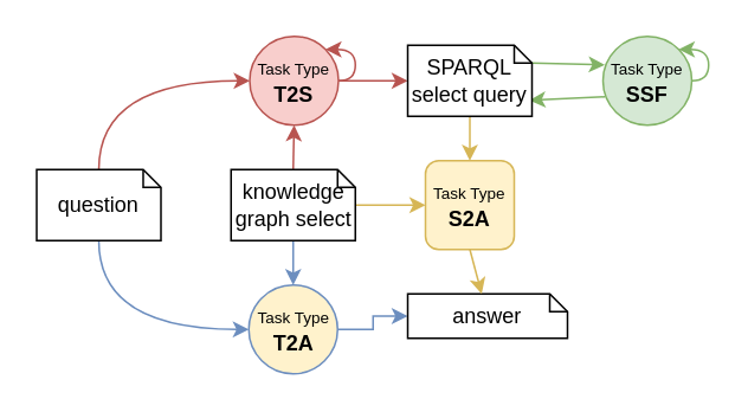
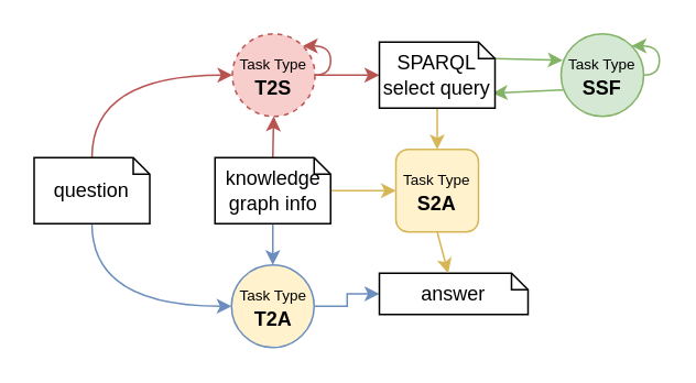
  <mxCell id="0" />
  <mxCell id="1" parent="0" />
  <mxCell id="2" style="edgeStyle=orthogonalEdgeStyle;rounded=0;orthogonalLoop=1;jettySize=auto;html=1;fillColor=#f8cecc;strokeColor=#b85450;exitX=0.5;exitY=0;exitDx=0;exitDy=0;exitPerimeter=0;entryX=0.5;entryY=1;entryDx=0;entryDy=0;" parent="1" source="11" target="16" edge="1"><mxGeometry relative="1" as="geometry"><mxPoint x="164.5" y="75" as="targetPoint" /><Array as="points" /></mxGeometry></mxCell>
  <mxCell id="3" style="edgeStyle=orthogonalEdgeStyle;rounded=0;orthogonalLoop=1;jettySize=auto;html=1;entryX=0.5;entryY=0;entryDx=0;entryDy=0;exitX=0.5;exitY=1;exitDx=0;exitDy=0;fillColor=#dae8fc;strokeColor=#6c8ebf;exitPerimeter=0;" parent="1" source="11" target="17" edge="1"><mxGeometry relative="1" as="geometry"><Array as="points" /><mxPoint x="164.5" y="155" as="targetPoint" /></mxGeometry></mxCell>
  <mxCell id="4" style="rounded=0;orthogonalLoop=1;jettySize=auto;html=1;entryX=0.5;entryY=0;entryDx=0;entryDy=0;fillColor=#fff2cc;strokeColor=#d6b656;exitX=0.5;exitY=1;exitDx=0;exitDy=0;exitPerimeter=0;entryPerimeter=0;" parent="1" source="13" target="20" edge="1"><mxGeometry relative="1" as="geometry"><mxPoint x="260.5" y="85" as="sourcePoint" /><mxPoint x="412" y="90" as="targetPoint" /></mxGeometry></mxCell>
  <mxCell id="5" style="rounded=0;orthogonalLoop=1;jettySize=auto;html=1;fillColor=#d5e8d4;strokeColor=#82b366;exitX=0;exitY=0;exitDx=70;exitDy=10;exitPerimeter=0;entryX=0.02;entryY=0.32;entryDx=0;entryDy=0;entryPerimeter=0;" parent="1" source="13" target="19" edge="1"><mxGeometry relative="1" as="geometry"><mxPoint x="309.5" y="65" as="sourcePoint" /><mxPoint x="339" y="46.5" as="targetPoint" /></mxGeometry></mxCell>
  <mxCell id="6" style="edgeStyle=orthogonalEdgeStyle;rounded=0;orthogonalLoop=1;jettySize=auto;html=1;entryX=0;entryY=0.5;entryDx=0;entryDy=0;exitX=0.5;exitY=1;exitDx=0;exitDy=0;fillColor=#dae8fc;strokeColor=#6c8ebf;exitPerimeter=0;curved=1;" parent="1" source="12" target="17" edge="1"><mxGeometry relative="1" as="geometry"><mxPoint x="143.75" y="165" as="targetPoint" /></mxGeometry></mxCell>
  <mxCell id="7" style="edgeStyle=orthogonalEdgeStyle;rounded=0;orthogonalLoop=1;jettySize=auto;html=1;entryX=0;entryY=0.5;entryDx=0;entryDy=0;fillColor=#f8cecc;strokeColor=#b85450;entryPerimeter=0;exitX=1;exitY=0.5;exitDx=0;exitDy=0;" parent="1" source="16" target="13" edge="1"><mxGeometry relative="1" as="geometry"><mxPoint x="185.25" y="65" as="sourcePoint" /><mxPoint x="222" y="65" as="targetPoint" /></mxGeometry></mxCell>
  <mxCell id="8" style="edgeStyle=orthogonalEdgeStyle;rounded=0;orthogonalLoop=1;jettySize=auto;html=1;entryX=0;entryY=0.5;entryDx=0;entryDy=0;exitX=0.5;exitY=0;exitDx=0;exitDy=0;fillColor=#f8cecc;strokeColor=#b85450;exitPerimeter=0;curved=1;" parent="1" source="12" target="16" edge="1"><mxGeometry relative="1" as="geometry"><mxPoint x="143.75" y="65" as="targetPoint" /></mxGeometry></mxCell>
  <mxCell id="9" style="edgeStyle=orthogonalEdgeStyle;rounded=0;orthogonalLoop=1;jettySize=auto;html=1;entryX=0;entryY=0.5;entryDx=0;entryDy=0;fillColor=#dae8fc;strokeColor=#6c8ebf;entryPerimeter=0;exitX=1;exitY=0.5;exitDx=0;exitDy=0;" parent="1" source="17" target="14" edge="1"><mxGeometry relative="1" as="geometry"><mxPoint x="185.25" y="165" as="sourcePoint" /></mxGeometry></mxCell>
  <mxCell id="10" style="rounded=0;orthogonalLoop=1;jettySize=auto;html=1;entryX=0.979;entryY=0.773;entryDx=0;entryDy=0;fillColor=#d5e8d4;strokeColor=#82b366;entryPerimeter=0;exitX=0.02;exitY=0.68;exitDx=0;exitDy=0;exitPerimeter=0;" parent="1" source="19" target="13" edge="1"><mxGeometry relative="1" as="geometry"><mxPoint x="339" y="63.5" as="sourcePoint" /><mxPoint x="260.5" y="45" as="targetPoint" /></mxGeometry></mxCell>
- <mxCell id="11" value="knowledge graph select" style="shape=note;size=10;whiteSpace=wrap;html=1;" parent="1" vertex="1"><mxGeometry x="129.5" y="95" width="70" height="40" as="geometry" /></mxCell>
+ <mxCell id="11" value="knowledge graph info" style="shape=note;size=10;whiteSpace=wrap;html=1;" parent="1" vertex="1"><mxGeometry x="129.5" y="95" width="70" height="40" as="geometry" /></mxCell>
  <mxCell id="12" value="question" style="shape=note;size=10;whiteSpace=wrap;html=1;" parent="1" vertex="1"><mxGeometry x="20" y="95" width="70" height="40" as="geometry" /></mxCell>
  <mxCell id="13" value="SPARQL&lt;br&gt;select query" style="shape=note;size=10;whiteSpace=wrap;html=1;points=[[0,0,0,0,0],[0,0,0,30,0],[0,0,0,60,0],[0,0,0,65,5],[0,0,0,70,10],[0,0,0,70,25],[0,0.5,0,0,0],[0,1,0,0,0],[0.5,0,0,0,0],[0.5,1,0,0,0],[1,0.5,0,0,0],[1,0.78,0,0,0],[1,1,0,0,0]];" parent="1" vertex="1"><mxGeometry x="229" y="25" width="70" height="40" as="geometry" /></mxCell>
  <mxCell id="14" value="answer" style="shape=note;size=10;whiteSpace=wrap;html=1;" parent="1" vertex="1"><mxGeometry x="229" y="165" width="90" height="25" as="geometry" /></mxCell>
  <mxCell id="15" style="edgeStyle=orthogonalEdgeStyle;rounded=0;orthogonalLoop=1;jettySize=auto;html=1;entryX=1;entryY=0;entryDx=0;entryDy=0;exitX=1;exitY=0.5;exitDx=0;exitDy=0;curved=1;fillColor=#f8cecc;strokeColor=#b85450;" parent="1" source="16" target="16" edge="1"><mxGeometry relative="1" as="geometry"><mxPoint x="199.5" y="11" as="targetPoint" /><Array as="points"><mxPoint x="199.5" y="45" /><mxPoint x="199.5" y="27" /></Array></mxGeometry></mxCell>
- <mxCell id="16" value="&lt;font style=&quot;font-size: 9px;&quot;&gt;Task Type&lt;/font&gt;&lt;br&gt;&lt;b&gt;T2S&lt;/b&gt;" style="ellipse;whiteSpace=wrap;html=1;aspect=fixed;fillColor=#f8cecc;strokeColor=#b85450;" parent="1" vertex="1"><mxGeometry x="140" y="20" width="50" height="50" as="geometry" /></mxCell>
+ <mxCell id="16" value="&lt;font style=&quot;font-size: 9px;&quot;&gt;Task Type&lt;/font&gt;&lt;br&gt;&lt;b&gt;T2S&lt;/b&gt;" style="ellipse;whiteSpace=wrap;html=1;aspect=fixed;fillColor=#f8cecc;strokeColor=#b85450;dashed=1;" parent="1" vertex="1"><mxGeometry x="140" y="20" width="50" height="50" as="geometry" /></mxCell>
  <mxCell id="17" value="&lt;font style=&quot;font-size: 9px;&quot;&gt;Task Type&lt;/font&gt;&lt;br&gt;&lt;b&gt;T2A&lt;/b&gt;" style="ellipse;whiteSpace=wrap;html=1;aspect=fixed;fillColor=#fff2cc;strokeColor=#6c8ebf;" parent="1" vertex="1"><mxGeometry x="139.5" y="160" width="50" height="50" as="geometry" /></mxCell>
  <mxCell id="18" style="edgeStyle=orthogonalEdgeStyle;rounded=0;orthogonalLoop=1;jettySize=auto;html=1;entryX=1;entryY=0;entryDx=0;entryDy=0;exitX=1;exitY=0.5;exitDx=0;exitDy=0;curved=1;fillColor=#d5e8d4;strokeColor=#82b366;" parent="1" source="19" target="19" edge="1"><mxGeometry relative="1" as="geometry"><mxPoint x="398.5" y="11" as="targetPoint" /><Array as="points"><mxPoint x="398.5" y="45" /><mxPoint x="398.5" y="27" /></Array></mxGeometry></mxCell>
  <mxCell id="19" value="&lt;font style=&quot;font-size: 9px;&quot;&gt;Task Type&lt;/font&gt;&lt;br&gt;&lt;b&gt;SSF&lt;/b&gt;" style="ellipse;whiteSpace=wrap;html=1;aspect=fixed;fillColor=#d5e8d4;strokeColor=#82b366;points=[[0,0,0,0,0],[0,0.5,0,0,0],[0,1,0,0,0],[0.02,0.32,0,0,0],[0.02,0.68,0,0,0],[0.5,0,0,0,0],[0.5,1,0,0,0],[1,0,0,0,0],[1,0.5,0,0,0],[1,1,0,0,0]];" parent="1" vertex="1"><mxGeometry x="339" y="20" width="50" height="50" as="geometry" /></mxCell>
  <mxCell id="20" value="&lt;font style=&quot;font-size: 9px;&quot;&gt;Task Type&lt;/font&gt;&lt;br&gt;&lt;b&gt;S2A&lt;/b&gt;" style="whiteSpace=wrap;html=1;aspect=fixed;fillColor=#fff2cc;strokeColor=#d6b656;points=[[0,0,0,0,0],[0,0.5,0,0,0],[0,1,0,0,0],[0.02,0.32,0,0,0],[0.02,0.68,0,0,0],[0.5,0,0,0,0],[0.5,1,0,0,0],[1,0,0,0,0],[1,0.5,0,0,0],[1,1,0,0,0]];rounded=1;" parent="1" vertex="1"><mxGeometry x="239" y="90" width="50" height="50" as="geometry" /></mxCell>
  <mxCell id="21" style="rounded=0;orthogonalLoop=1;jettySize=auto;html=1;fillColor=#fff2cc;strokeColor=#d6b656;exitX=0.5;exitY=1;exitDx=0;exitDy=0;exitPerimeter=0;" parent="1" source="20" target="14" edge="1"><mxGeometry relative="1" as="geometry"><mxPoint x="274" y="75" as="sourcePoint" /><mxPoint x="274" y="100" as="targetPoint" /></mxGeometry></mxCell>
  <mxCell id="22" style="rounded=0;orthogonalLoop=1;jettySize=auto;html=1;entryX=0;entryY=0.5;entryDx=0;entryDy=0;fillColor=#fff2cc;strokeColor=#d6b656;entryPerimeter=0;" edge="1" parent="1" target="20"><mxGeometry relative="1" as="geometry"><mxPoint x="200" y="115" as="sourcePoint" /><mxPoint x="274" y="100" as="targetPoint" /></mxGeometry></mxCell>
